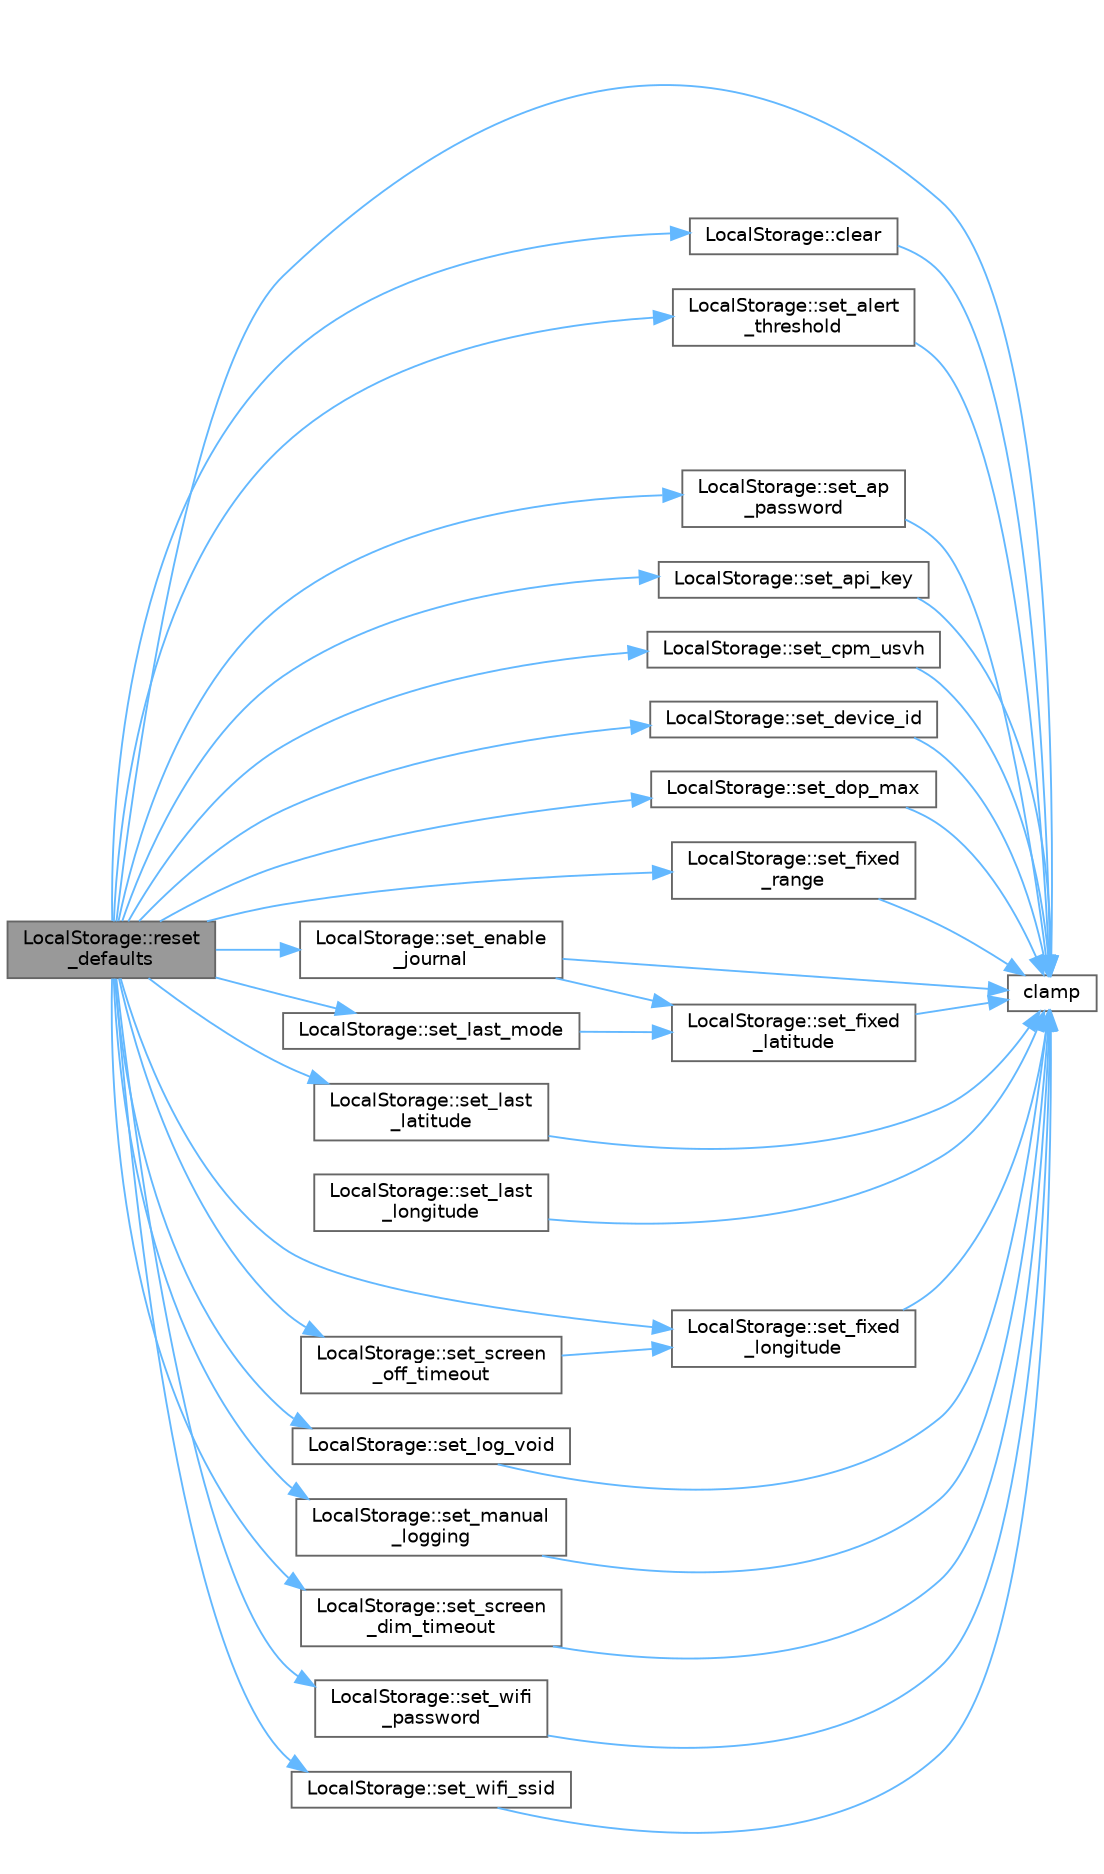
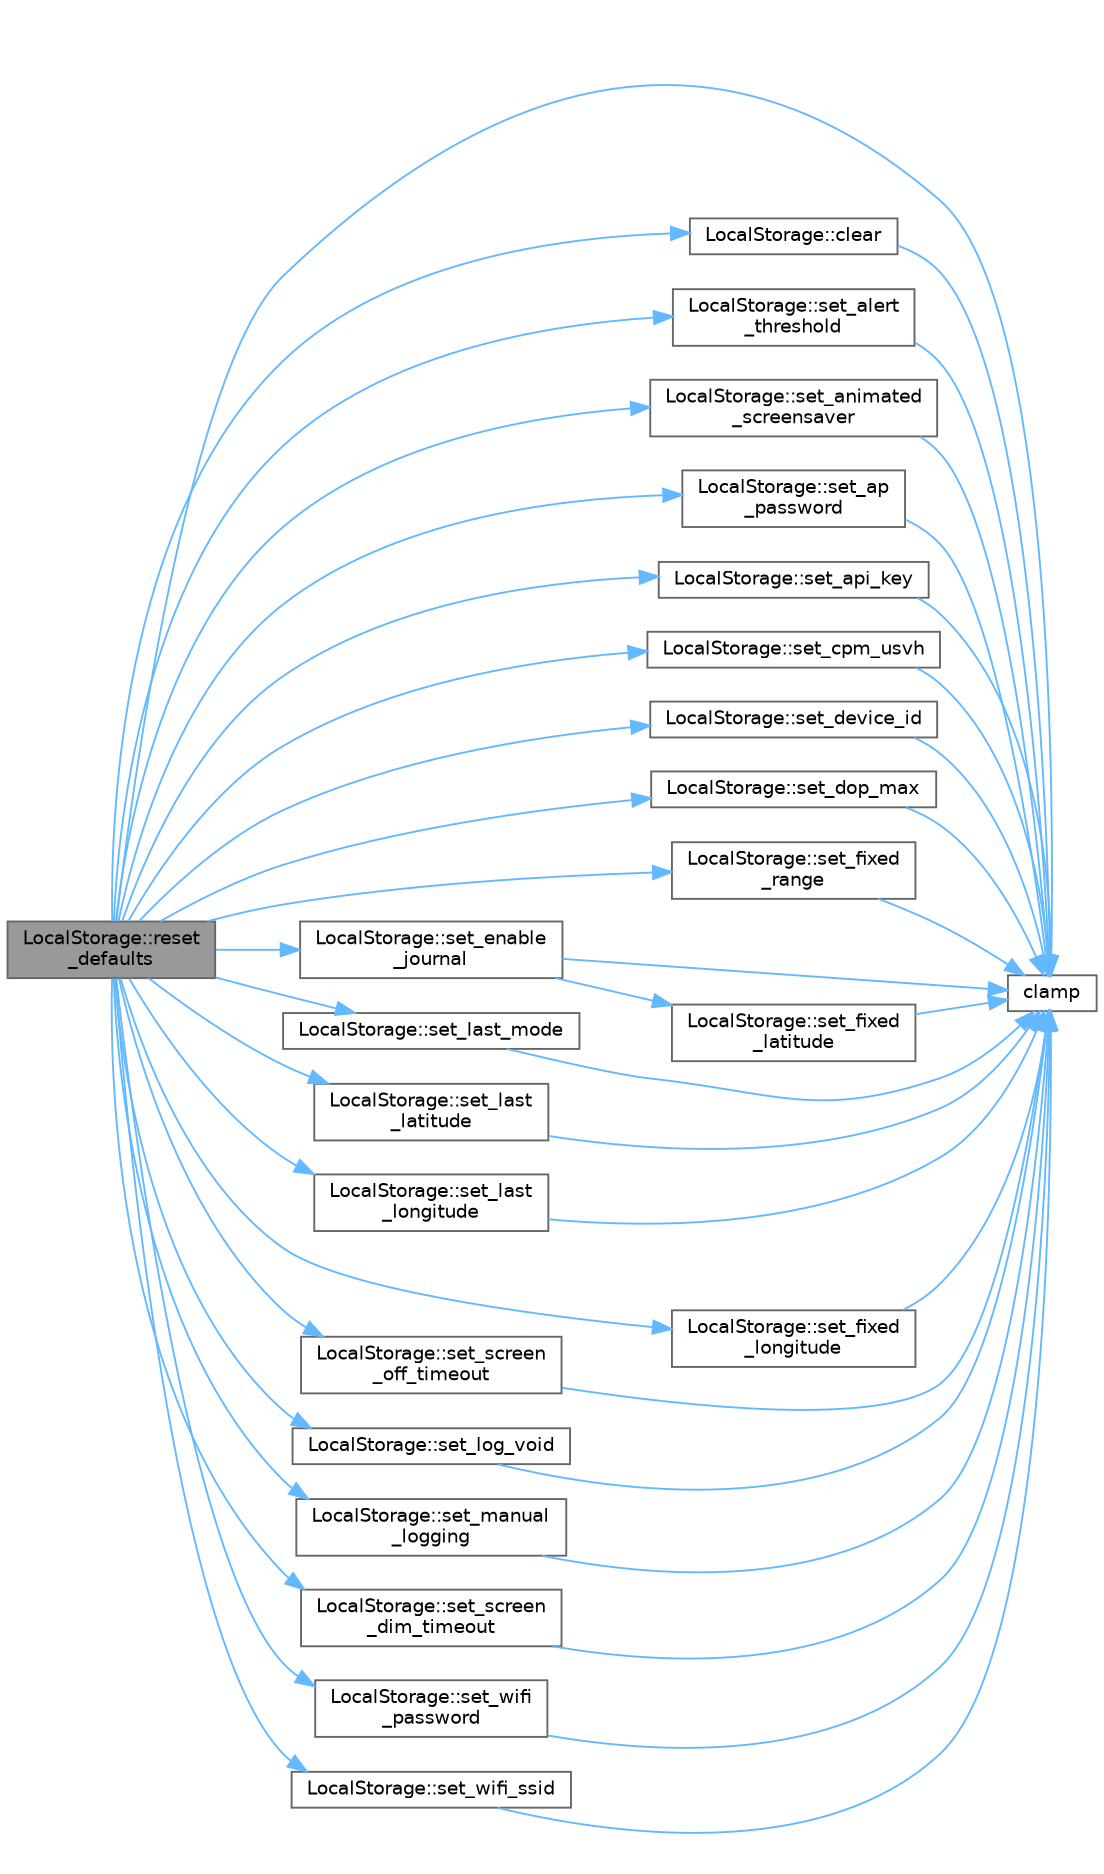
  digraph {
    rankdir=LR
    node [color=grey40 fillcolor=white fontname=Helvetica fontsize=10 shape=box style=filled]
    edge [color=steelblue1 fontname=Helvetica fontsize=10 labelfontname=Helvetica labelfontsize=10 style=solid]
    n1 [color=gray40 fillcolor=grey60 fontcolor=black height=0.2 label="LocalStorage::reset\l_defaults" width=0.4]
    n2 [height=0.2 label=clamp width=0.4]
    n3 [height=0.2 label="LocalStorage::clear" width=0.4]
    n4 [height=0.2 label="LocalStorage::set_alert\l_threshold" width=0.4]
+   n5 [height=0.2 label="LocalStorage::set_animated\l_screensaver" width=0.4]
    n6 [height=0.2 label="LocalStorage::set_ap\l_password" width=0.4]
    n7 [height=0.2 label="LocalStorage::set_api_key" width=0.4]
    n8 [height=0.2 label="LocalStorage::set_cpm_usvh" width=0.4]
    n9 [height=0.2 label="LocalStorage::set_device_id" width=0.4]
    n10 [height=0.2 label="LocalStorage::set_dop_max" width=0.4]
    n11 [height=0.2 label="LocalStorage::set_enable\l_journal" width=0.4]
    n12 [height=0.2 label="LocalStorage::set_fixed\l_longitude" width=0.4]
    n13 [height=0.2 label="LocalStorage::set_fixed\l_range" width=0.4]
    n14 [height=0.2 label="LocalStorage::set_last\l_latitude" width=0.4]
    n15 [height=0.2 label="LocalStorage::set_last\l_longitude" width=0.4]
    n16 [height=0.2 label="LocalStorage::set_last_mode" width=0.4]
    n17 [height=0.2 label="LocalStorage::set_log_void" width=0.4]
    n18 [height=0.2 label="LocalStorage::set_manual\l_logging" width=0.4]
    n19 [height=0.2 label="LocalStorage::set_screen\l_dim_timeout" width=0.4]
    n20 [height=0.2 label="LocalStorage::set_screen\l_off_timeout" width=0.4]
    n21 [height=0.2 label="LocalStorage::set_wifi\l_password" width=0.4]
    n22 [height=0.2 label="LocalStorage::set_wifi_ssid" width=0.4]
    n23 [height=0.2 label="LocalStorage::set_fixed\l_latitude" width=0.4]
    n1 -> n2
    n1 -> n3
    n1 -> n4
+   n1 -> n5
    n1 -> n6
    n1 -> n7
    n1 -> n8
    n1 -> n9
    n1 -> n10
    n1 -> n11
    n1 -> n12
    n1 -> n13
    n1 -> n14
+   n1 -> n15
    n1 -> n16
    n1 -> n17
    n1 -> n18
    n1 -> n19
    n1 -> n20
    n1 -> n21
    n1 -> n22
    n3 -> n2
    n4 -> n2
+   n5 -> n2
    n6 -> n2
    n7 -> n2
    n8 -> n2
    n9 -> n2
    n10 -> n2
    n11 -> n2
    n11 -> n23
    n12 -> n2
    n13 -> n2
    n14 -> n2
    n15 -> n2
-   n16 -> n23
+   n16 -> n2
    n17 -> n2
    n18 -> n2
    n19 -> n2
-   n20 -> n12
+   n20 -> n2
    n21 -> n2
    n22 -> n2
    n23 -> n2
  }
